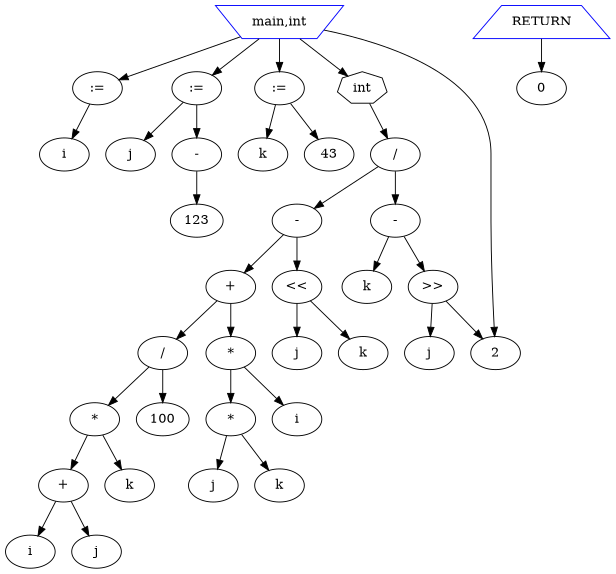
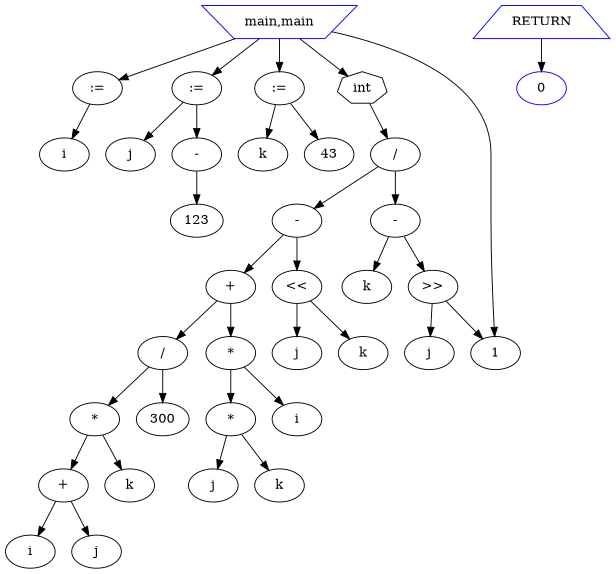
  digraph {
-   n1 [color=blue label="main,int" shape=invtrapezium]
+   n1 [color=blue label="main,main" shape=invtrapezium]
    n2 [label=":="]
    n3 [label=":="]
    n4 [label=":="]
    n5 [label=int shape=septagon]
-   n6 [label=2]
+   n6 [label=1]
    n7 [label=i]
    n8 [label=j]
    n9 [label="-"]
    n10 [label=k]
    n11 [label=43]
    n12 [label="/"]
    n13 [color=blue label=RETURN shape=trapezium]
-   n14 [label=0]
+   n14 [label=0 color=blue]
    n15 [label=123]
    n16 [label="-"]
    n17 [label="-"]
    n18 [label="+"]
    n19 [label="<<"]
    n20 [label=k]
    n21 [label=">>"]
    n22 [label="/"]
    n23 [label="*"]
    n24 [label=j]
    n25 [label=k]
    n26 [label="*"]
-   n27 [label=100]
+   n27 [label=300]
    n28 [label="*"]
    n29 [label=i]
    n30 [label="+"]
    n31 [label=k]
    n32 [label=i]
    n33 [label=j]
    n34 [label=j]
    n35 [label=k]
    n36 [label=j]
    n1 -> n2
    n1 -> n3
    n1 -> n4
    n1 -> n5
    n1 -> n6
    n2 -> n7
    n3 -> n8
    n3 -> n9
    n4 -> n10
    n4 -> n11
    n5 -> n12
    n9 -> n15
    n12 -> n16
    n12 -> n17
    n13 -> n14
    n16 -> n18
    n16 -> n19
    n17 -> n20
    n17 -> n21
    n18 -> n22
    n18 -> n23
    n19 -> n24
    n19 -> n25
    n21 -> n6
    n21 -> n36
    n22 -> n26
    n22 -> n27
    n23 -> n28
    n23 -> n29
    n26 -> n30
    n26 -> n31
    n28 -> n34
    n28 -> n35
    n30 -> n32
    n30 -> n33
  }
